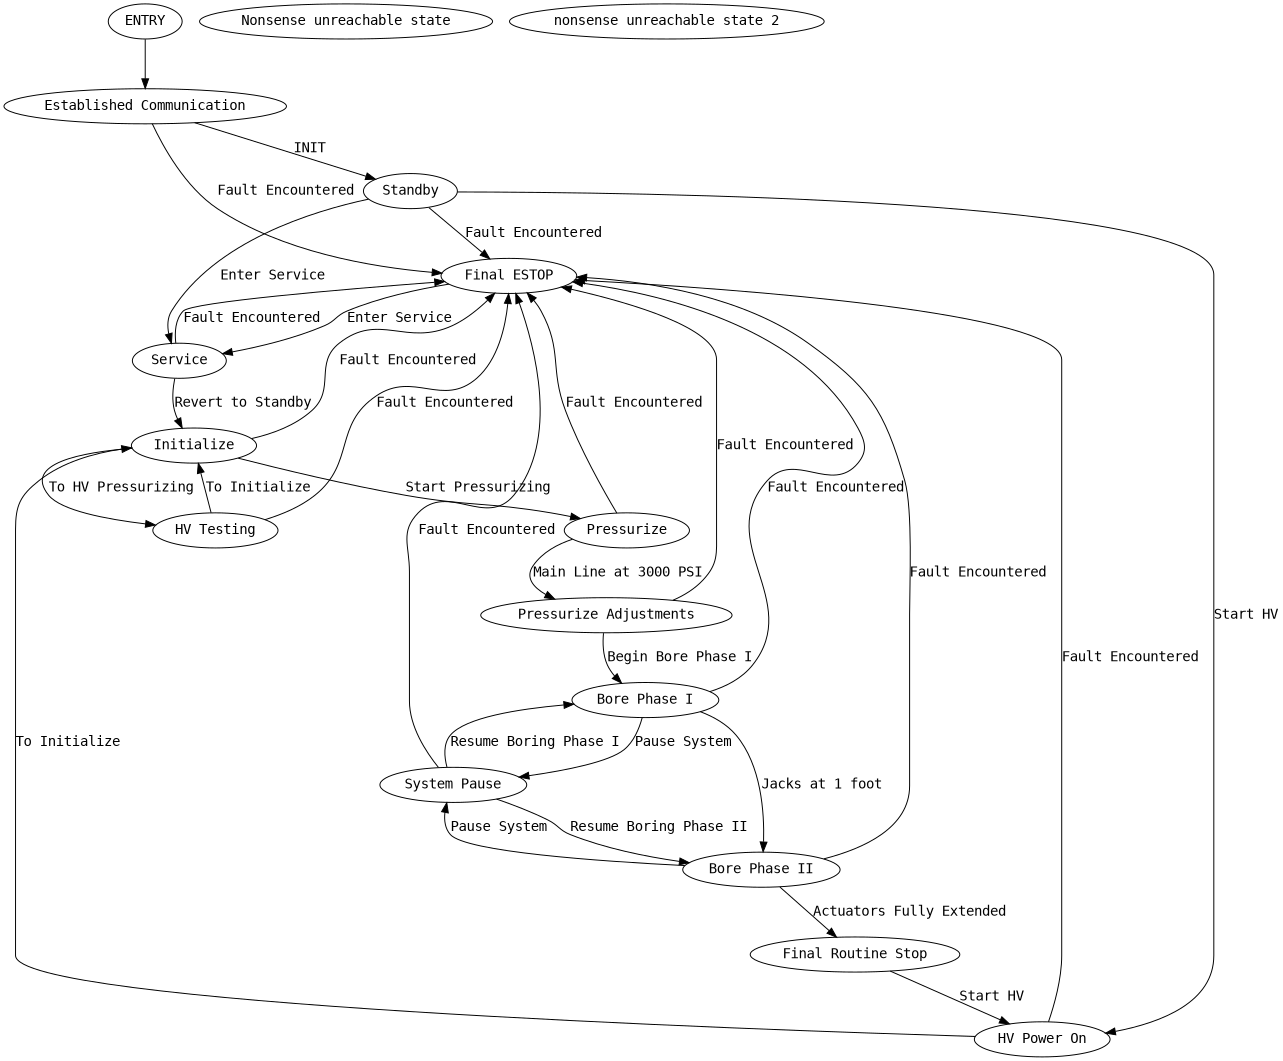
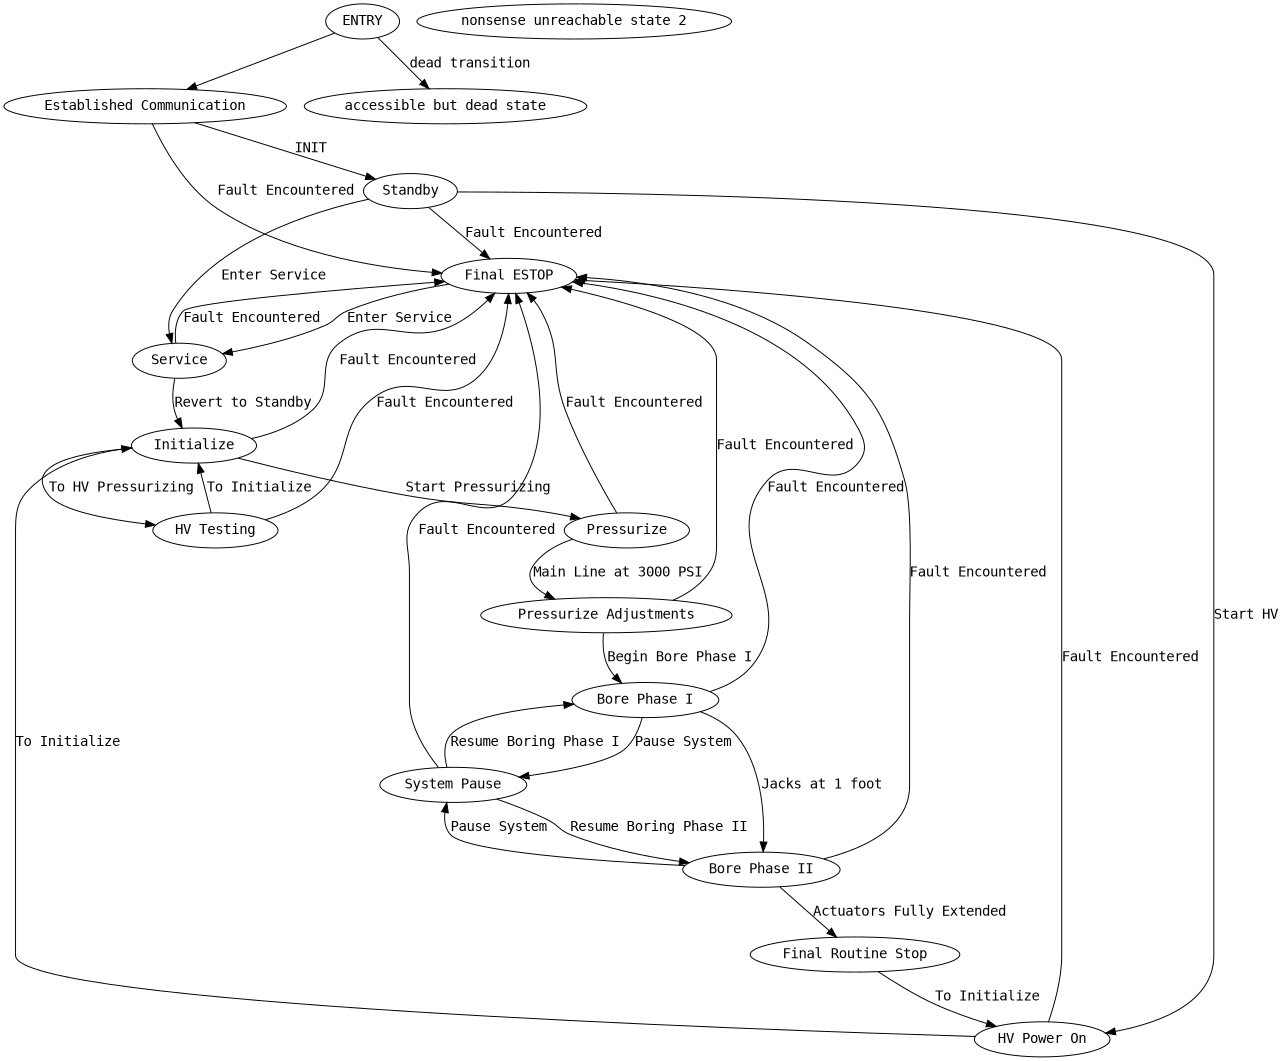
  digraph {
    fontname="DejaVu Sans Mono"
    node [fontname="DejaVu Sans Mono"]
    edge [fontname="DejaVu Sans Mono"]
    n1 [label=ENTRY]
    n2 [label="Established Communication"]
+   n3 [label="accessible but dead state"]
    n4 [label=Standby]
    n5 [label="Final ESTOP"]
    n6 [label=Service]
    n7 [label="HV Power On"]
    n8 [label=Initialize]
    n9 [label="HV Testing"]
    n10 [label=Pressurize]
    n11 [label="Pressurize Adjustments"]
    n12 [label="Bore Phase I"]
    n13 [label="Bore Phase II"]
    n14 [label="System Pause"]
    n15 [label="Final Routine Stop"]
-   n16 [label="Nonsense unreachable state"]
    n17 [label="nonsense unreachable state 2"]
    n1 -> n2 [label=" "]
+   n1 -> n3 [label="dead transition"]
    n2 -> n4 [label=INIT]
    n2 -> n5 [label="Fault Encountered"]
    n4 -> n5 [label="Fault Encountered"]
    n4 -> n6 [label="Enter Service"]
    n4 -> n7 [label="Start HV"]
    n5 -> n6 [label="Enter Service"]
    n6 -> n5 [label="Fault Encountered"]
    n6 -> n8 [label="Revert to Standby"]
    n7 -> n5 [label="Fault Encountered"]
    n7 -> n8 [label="To Initialize "]
    n8 -> n5 [label="Fault Encountered"]
    n8 -> n9 [label="To HV Pressurizing"]
    n8 -> n10 [label="Start Pressurizing"]
    n9 -> n5 [label="Fault Encountered"]
    n9 -> n8 [label="To Initialize"]
    n10 -> n5 [label="Fault Encountered"]
    n10 -> n11 [label="Main Line at 3000 PSI"]
    n11 -> n5 [label="Fault Encountered"]
    n11 -> n12 [label="Begin Bore Phase I"]
    n12 -> n5 [label="Fault Encountered"]
    n12 -> n13 [label="Jacks at 1 foot"]
    n12 -> n14 [label="Pause System"]
    n13 -> n5 [label="Fault Encountered"]
    n13 -> n14 [label="Pause System"]
    n13 -> n15 [label="Actuators Fully Extended"]
    n14 -> n5 [label="Fault Encountered"]
    n14 -> n12 [label="Resume Boring Phase I"]
    n14 -> n13 [label="Resume Boring Phase II"]
-   n15 -> n7 [label="Start HV"]
+   n15 -> n7 [label="To Initialize "]
  }
